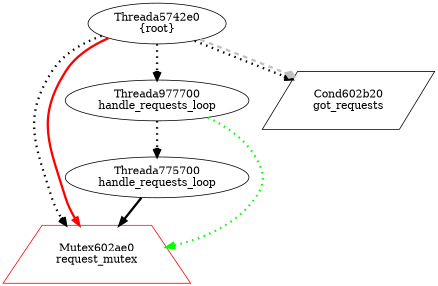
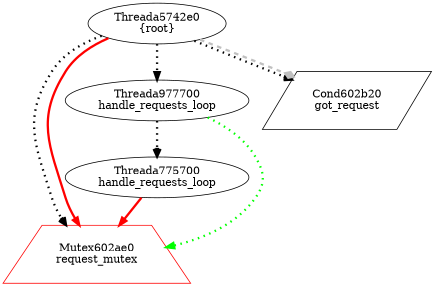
  digraph {
    node [color=black]
    edge [penwidth=3 arrowhead=open style=dotted]
    n1 [label="Threada775700\nhandle_requests_loop"]
    n2 [color=red label="Mutex602ae0\nrequest_mutex" shape=trapezium]
    n3 [label="Threada977700\nhandle_requests_loop"]
    n4 [label="Threada5742e0\n{root}"]
-   n5 [label="Cond602b20\ngot_requests" shape=parallelogram]
-   n1 -> n2 [color=black arrowhead="" style=""]
+   n5 [label="Cond602b20\ngot_request" shape=parallelogram]
+   n1 -> n2 [color=red arrowhead="" style=""]
    n3 -> n1
    n3 -> n2 [color=green arrowhead=""]
    n4 -> n2
    n4 -> n2 [color=red arrowhead="" style=""]
-   n4 -> n3
+   n4 -> n3 [arrowhead=normal]
    n4 -> n5
    n4 -> n5 [arrowhead=diamond color=grey style=dashed]
  }
